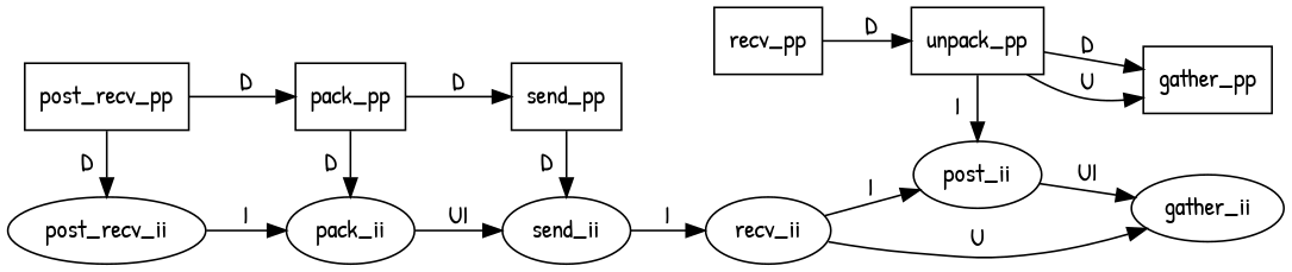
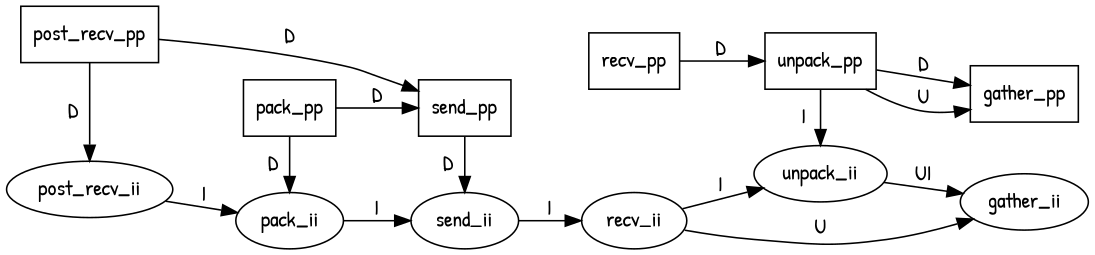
  digraph {
    fontname="Patrick Hand"
    rankdir=LR
    node [fontname="Patrick Hand"]
    edge [fontname="Patrick Hand"]
    post_recv_pp [shape=box]
    pack_pp [shape=box]
    send_pp [shape=box]
    recv_pp [shape=box]
    unpack_pp [shape=box]
    gather_pp [shape=box]
    post_recv_ii
    pack_ii
    send_ii
    recv_ii
-   unpack_ii [label=post_ii]
+   unpack_ii
    gather_ii
    subgraph sub_1 {
      post_recv_pp
      pack_pp
      send_pp
      recv_pp
      unpack_pp
      gather_pp
    }
    subgraph sub_2 {
      rank=same
      post_recv_pp
      post_recv_ii
    }
    subgraph sub_3 {
      rank=same
      pack_pp
      pack_ii
    }
    subgraph sub_4 {
      rank=same
      send_pp
      send_ii
    }
    subgraph sub_5 {
      rank=same
      recv_pp
      recv_ii
    }
    subgraph sub_6 {
      rank=same
      unpack_pp
      unpack_ii
    }
    subgraph sub_7 {
      rank=same
      gather_pp
      gather_ii
    }
-   post_recv_pp -> pack_pp [label=D]
+   post_recv_pp -> send_pp [label=D]
    post_recv_pp -> post_recv_ii [label=D]
    pack_pp -> send_pp [label=D]
    pack_pp -> pack_ii [label=D]
    send_pp -> send_ii [label=D]
    recv_pp -> unpack_pp [label=D]
    unpack_pp -> gather_pp [label=D]
    unpack_pp -> gather_pp [label=U]
    unpack_pp -> unpack_ii [label=I]
    post_recv_ii -> pack_ii [label=I]
-   pack_ii -> send_ii [label=UI]
+   pack_ii -> send_ii [label=I]
    send_ii -> recv_ii [label=I]
    recv_ii -> unpack_ii [label=I]
    recv_ii -> gather_ii [label=U]
    unpack_ii -> gather_ii [label=UI]
  }
